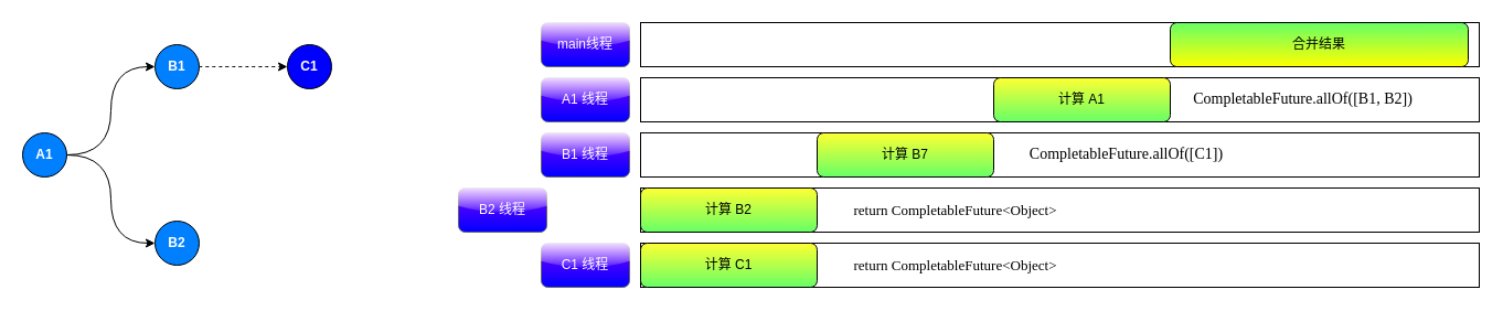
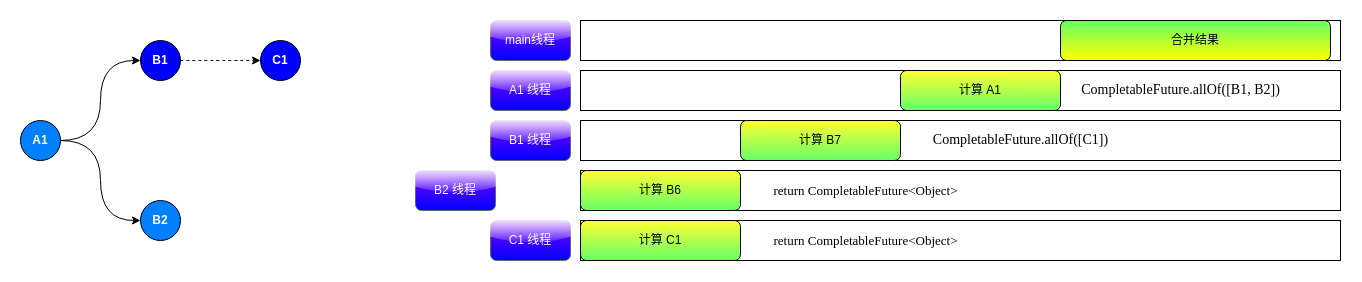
  <mxCell id="0" />
  <mxCell id="1" parent="0" />
  <mxCell id="2" style="edgeStyle=orthogonalEdgeStyle;rounded=0;orthogonalLoop=1;jettySize=auto;html=1;exitX=1;exitY=0.5;exitDx=0;exitDy=0;entryX=0;entryY=0.5;entryDx=0;entryDy=0;curved=1;" edge="1" parent="1" source="4" target="6"><mxGeometry relative="1" as="geometry" /></mxCell>
  <mxCell id="3" style="edgeStyle=orthogonalEdgeStyle;rounded=0;orthogonalLoop=1;jettySize=auto;html=1;exitX=1;exitY=0.5;exitDx=0;exitDy=0;entryX=0;entryY=0.5;entryDx=0;entryDy=0;curved=1;" edge="1" parent="1" source="4" target="7"><mxGeometry relative="1" as="geometry" /></mxCell>
  <mxCell id="4" value="&lt;font color=&quot;#ffffff&quot;&gt;&lt;b&gt;A1&lt;/b&gt;&lt;/font&gt;" style="ellipse;whiteSpace=wrap;html=1;aspect=fixed;fillColor=#007FFF;" vertex="1" parent="1"><mxGeometry x="20" y="120" width="40" height="40" as="geometry" /></mxCell>
  <mxCell id="5" style="edgeStyle=orthogonalEdgeStyle;rounded=0;orthogonalLoop=1;jettySize=auto;html=1;exitX=1;exitY=0.5;exitDx=0;exitDy=0;entryX=0;entryY=0.5;entryDx=0;entryDy=0;curved=1;dashed=1;" edge="1" parent="1" source="6" target="8"><mxGeometry relative="1" as="geometry" /></mxCell>
- <mxCell id="6" value="&lt;font color=&quot;#ffffff&quot;&gt;&lt;b&gt;B1&lt;/b&gt;&lt;/font&gt;" style="ellipse;whiteSpace=wrap;html=1;aspect=fixed;fillColor=#007FFF;" vertex="1" parent="1"><mxGeometry x="140" y="40" width="40" height="40" as="geometry" /></mxCell>
+ <mxCell id="6" value="&lt;font color=&quot;#ffffff&quot;&gt;&lt;b&gt;B1&lt;/b&gt;&lt;/font&gt;" style="ellipse;whiteSpace=wrap;html=1;aspect=fixed;fillColor=#0000ff;" vertex="1" parent="1"><mxGeometry x="140" y="40" width="40" height="40" as="geometry" /></mxCell>
  <mxCell id="7" value="&lt;font color=&quot;#ffffff&quot;&gt;&lt;b&gt;B2&lt;/b&gt;&lt;/font&gt;" style="ellipse;whiteSpace=wrap;html=1;aspect=fixed;fillColor=#007FFF;" vertex="1" parent="1"><mxGeometry x="140" y="200" width="40" height="40" as="geometry" /></mxCell>
  <mxCell id="8" value="&lt;font color=&quot;#ffffff&quot;&gt;&lt;b&gt;C1&lt;/b&gt;&lt;/font&gt;" style="ellipse;whiteSpace=wrap;html=1;aspect=fixed;fillColor=#0000ff;" vertex="1" parent="1"><mxGeometry x="260" y="40" width="40" height="40" as="geometry" /></mxCell>
  <mxCell id="9" value="main线程" style="rounded=1;whiteSpace=wrap;html=1;fillColor=#0000FF;gradientColor=#7F00FF;strokeColor=#666666;gradientDirection=north;fontColor=#FFFFFF;glass=1;shadow=0;" vertex="1" parent="1"><mxGeometry x="490" y="20" width="80" height="40" as="geometry" /></mxCell>
  <mxCell id="10" value="A1 线程" style="rounded=1;whiteSpace=wrap;html=1;fillColor=#0000FF;gradientColor=#7F00FF;strokeColor=#666666;gradientDirection=north;fontColor=#FFFFFF;glass=1;shadow=0;" vertex="1" parent="1"><mxGeometry x="490" y="70" width="80" height="40" as="geometry" /></mxCell>
  <mxCell id="11" value="" style="rounded=0;whiteSpace=wrap;html=1;" vertex="1" parent="1"><mxGeometry x="580" y="20" width="760" height="40" as="geometry" /></mxCell>
  <mxCell id="12" value="" style="rounded=0;whiteSpace=wrap;html=1;" vertex="1" parent="1"><mxGeometry x="580" y="70" width="760" height="40" as="geometry" /></mxCell>
  <mxCell id="13" value="B1 线程" style="rounded=1;whiteSpace=wrap;html=1;fillColor=#0000FF;gradientColor=#7F00FF;strokeColor=#666666;gradientDirection=north;fontColor=#FFFFFF;glass=1;shadow=0;" vertex="1" parent="1"><mxGeometry x="490" y="120" width="80" height="40" as="geometry" /></mxCell>
  <mxCell id="14" value="B2 线程" style="rounded=1;whiteSpace=wrap;html=1;fillColor=#0000FF;gradientColor=#7F00FF;strokeColor=#666666;gradientDirection=north;fontColor=#FFFFFF;glass=1;shadow=0;" vertex="1" parent="1"><mxGeometry x="415" y="170" width="80" height="40" as="geometry" /></mxCell>
  <mxCell id="15" value="" style="rounded=0;whiteSpace=wrap;html=1;" vertex="1" parent="1"><mxGeometry x="580" y="120" width="760" height="40" as="geometry" /></mxCell>
  <mxCell id="16" value="" style="rounded=0;whiteSpace=wrap;html=1;" vertex="1" parent="1"><mxGeometry x="580" y="170" width="760" height="40" as="geometry" /></mxCell>
  <mxCell id="17" value="C1 线程" style="rounded=1;whiteSpace=wrap;html=1;fillColor=#0000FF;gradientColor=#7F00FF;strokeColor=#666666;gradientDirection=north;fontColor=#FFFFFF;glass=1;shadow=0;" vertex="1" parent="1"><mxGeometry x="490" y="220" width="80" height="40" as="geometry" /></mxCell>
  <mxCell id="18" value="" style="rounded=0;whiteSpace=wrap;html=1;" vertex="1" parent="1"><mxGeometry x="580" y="220" width="760" height="40" as="geometry" /></mxCell>
  <mxCell id="19" value="计算 C1" style="rounded=1;whiteSpace=wrap;html=1;fillColor=#66FF66;gradientColor=#FFFF33;gradientDirection=north;strokeWidth=1;" vertex="1" parent="1"><mxGeometry x="580" y="220" width="160" height="40" as="geometry" /></mxCell>
- <mxCell id="20" value="计算 B2" style="rounded=1;whiteSpace=wrap;html=1;fillColor=#66FF66;gradientColor=#FFFF33;gradientDirection=north;strokeWidth=1;" vertex="1" parent="1"><mxGeometry x="580" y="170" width="160" height="40" as="geometry" /></mxCell>
+ <mxCell id="20" value="计算 B6" style="rounded=1;whiteSpace=wrap;html=1;fillColor=#66FF66;gradientColor=#FFFF33;gradientDirection=north;strokeWidth=1;" vertex="1" parent="1"><mxGeometry x="580" y="170" width="160" height="40" as="geometry" /></mxCell>
  <mxCell id="21" value="计算 B7" style="rounded=1;whiteSpace=wrap;html=1;fillColor=#66FF66;gradientColor=#FFFF33;gradientDirection=north;strokeWidth=1;" vertex="1" parent="1"><mxGeometry x="740" y="120" width="160" height="40" as="geometry" /></mxCell>
  <mxCell id="22" value="计算 A1" style="rounded=1;whiteSpace=wrap;html=1;fillColor=#66FF66;gradientColor=#FFFF33;gradientDirection=north;strokeWidth=1;" vertex="1" parent="1"><mxGeometry x="900" y="70" width="160" height="40" as="geometry" /></mxCell>
  <mxCell id="23" value="合并结果" style="rounded=1;whiteSpace=wrap;html=1;fillColor=#66FF66;gradientColor=#FFFF00;strokeWidth=1;" vertex="1" parent="1"><mxGeometry x="1060" y="20" width="270" height="40" as="geometry" /></mxCell>
  <mxCell id="24" value="return CompletableFuture&amp;lt;Object&amp;gt;" style="text;html=1;align=center;verticalAlign=middle;resizable=0;points=[];autosize=1;strokeColor=none;fillColor=none;fontFamily=Comic Sans MS;fontSize=13;" vertex="1" parent="1"><mxGeometry x="750" y="225" width="230" height="30" as="geometry" /></mxCell>
  <mxCell id="25" value="return CompletableFuture&amp;lt;Object&amp;gt;" style="text;html=1;align=center;verticalAlign=middle;resizable=0;points=[];autosize=1;strokeColor=none;fillColor=none;fontFamily=Comic Sans MS;fontSize=13;" vertex="1" parent="1"><mxGeometry x="750" y="175" width="230" height="30" as="geometry" /></mxCell>
  <mxCell id="26" value="CompletableFuture.allOf([C1])" style="text;html=1;align=center;verticalAlign=middle;resizable=0;points=[];autosize=1;strokeColor=none;fillColor=none;fontSize=14;fontFamily=Comic Sans MS;" vertex="1" parent="1"><mxGeometry x="910" y="125" width="220" height="30" as="geometry" /></mxCell>
  <mxCell id="27" value="CompletableFuture.allOf([B1, B2]&lt;span style=&quot;background-color: initial;&quot;&gt;)&lt;/span&gt;" style="text;html=1;align=center;verticalAlign=middle;resizable=0;points=[];autosize=1;strokeColor=none;fillColor=none;fontSize=14;fontFamily=Comic Sans MS;" vertex="1" parent="1"><mxGeometry x="1060" y="75" width="240" height="30" as="geometry" /></mxCell>
